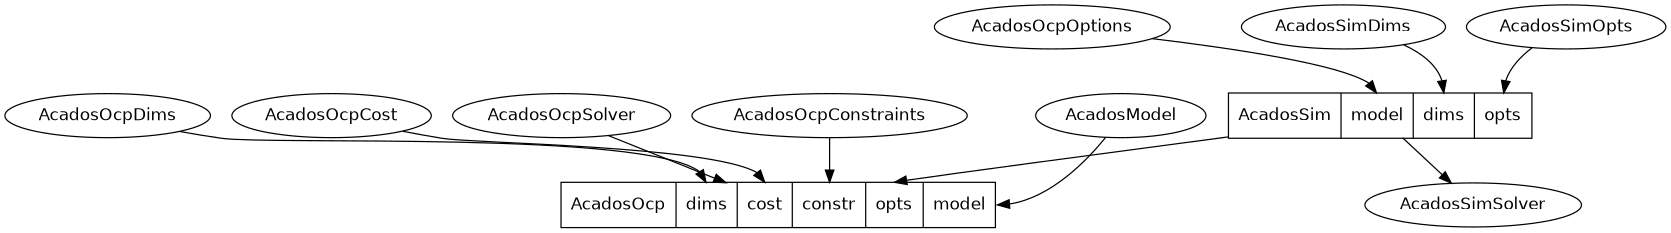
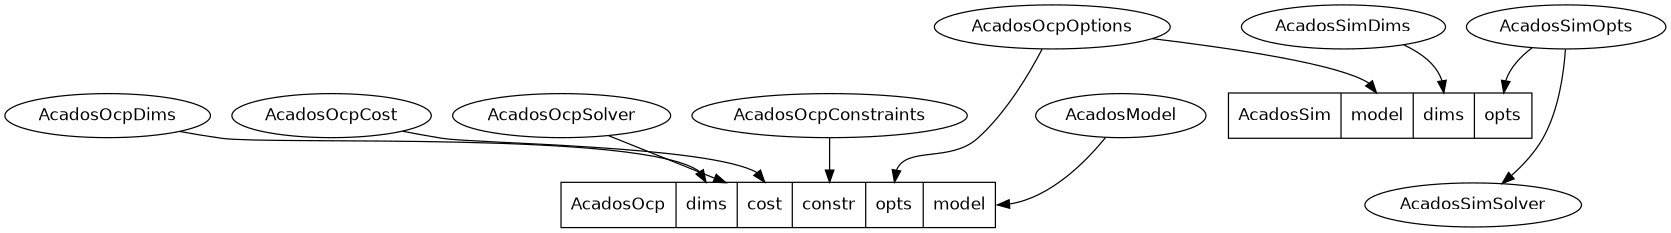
  digraph {
    fontname="DejaVu Sans"
    rankdir=TB
    node [fillcolor=white fontname="DejaVu Sans" style=filled]
    edge [fontname="DejaVu Sans"]
    n1 [label=AcadosOcpSolver]
    n2 [label="<class> AcadosOcp | <dims> dims | <cost> cost | <constr> constr | <opts> opts | <model> model" shape=record]
    n3 [label=AcadosModel]
    n4 [label="<class> AcadosSim | <model> model| <dims> dims | <opts> opts" shape=record]
    n5 [label=AcadosSimSolver]
    n6 [label=AcadosOcpDims]
    n7 [label=AcadosOcpCost]
    n8 [label=AcadosOcpConstraints]
    n9 [label=AcadosOcpOptions]
    n10 [label=AcadosSimDims]
    n11 [label=AcadosSimOpts]
    n1 -> n2
    n3 -> n2 [headport=model]
-   n4 -> n5
+   n11 -> n5
    n6 -> n2 [headport=dims]
    n7 -> n2 [headport=cost]
    n8 -> n2 [headport=constr]
-   n4 -> n2 [headport=opts]
+   n9 -> n2 [headport=opts]
    n9 -> n4 [headport=model]
    n10 -> n4 [headport=dims]
    n11 -> n4 [headport=opts]
  }
